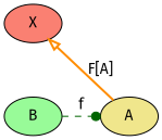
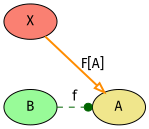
  digraph {
    fontname="Fira Sans"
    node [fontname="Fira Sans" group=upper style=filled]
    edge [fontname="Fira Sans" style=invis]
    X [fillcolor=salmon]
    X2 [group=lower style=invis]
    A [fillcolor=khaki]
    B [fillcolor=palegreen group=lower]
    subgraph sub_1 {
      rank=same
      X
      X2
    }
    subgraph sub_2 {
      rank=same
      A
      B
    }
    X -> X2
    X2 -> B
-   A -> X [arrowhead=onormal color=darkorange label="F[A]" style=bold]
+   X -> A [arrowhead=onormal color=darkorange label="F[A]" style=bold]
    B -> X [label="F[B]"]
    B -> A [arrowhead=dot color=darkgreen label=f style=dashed]
  }
